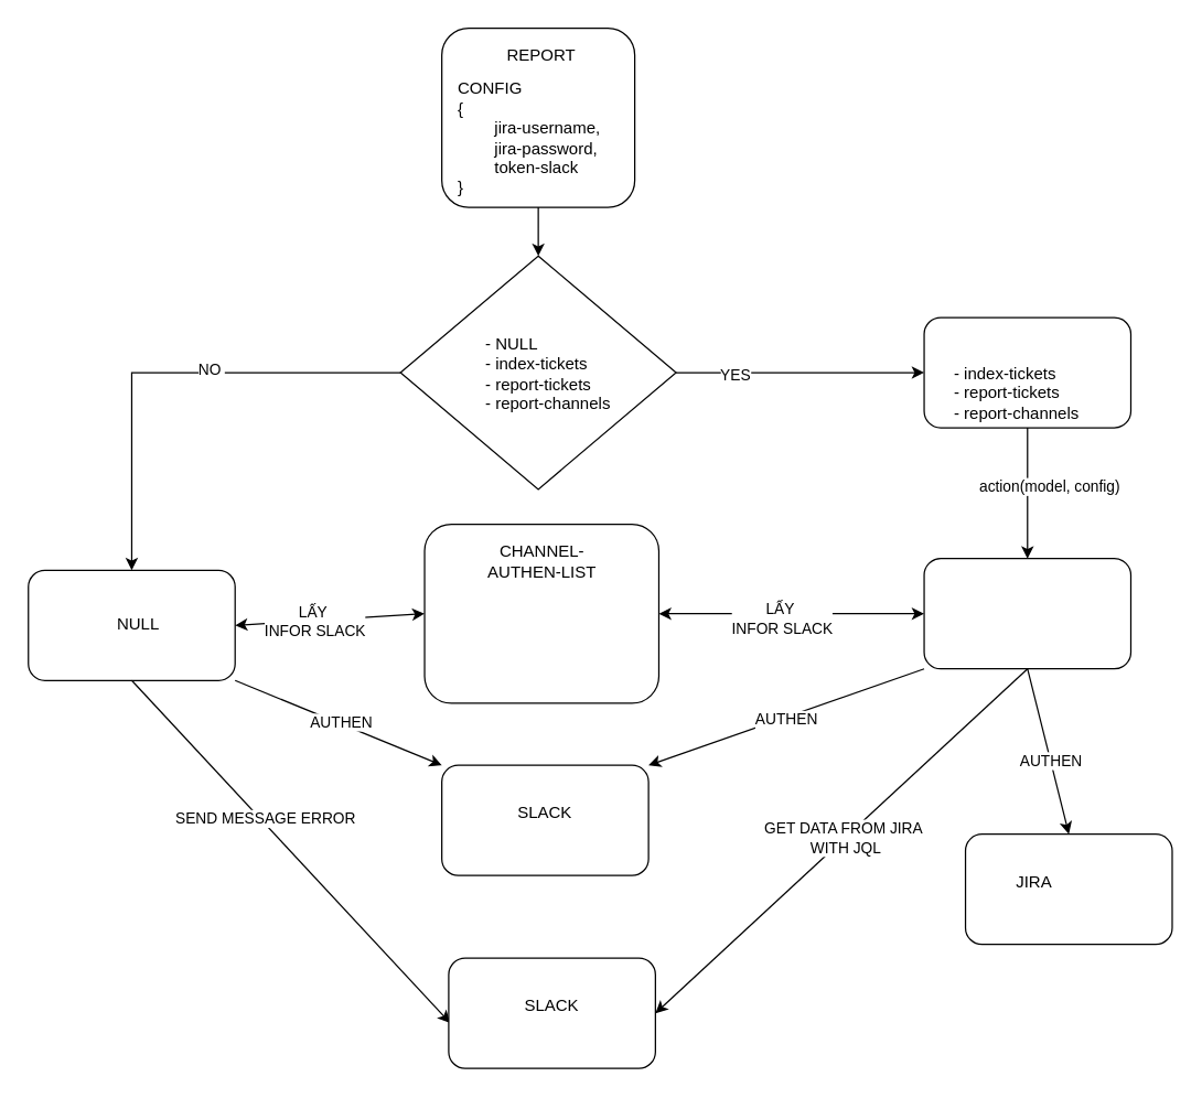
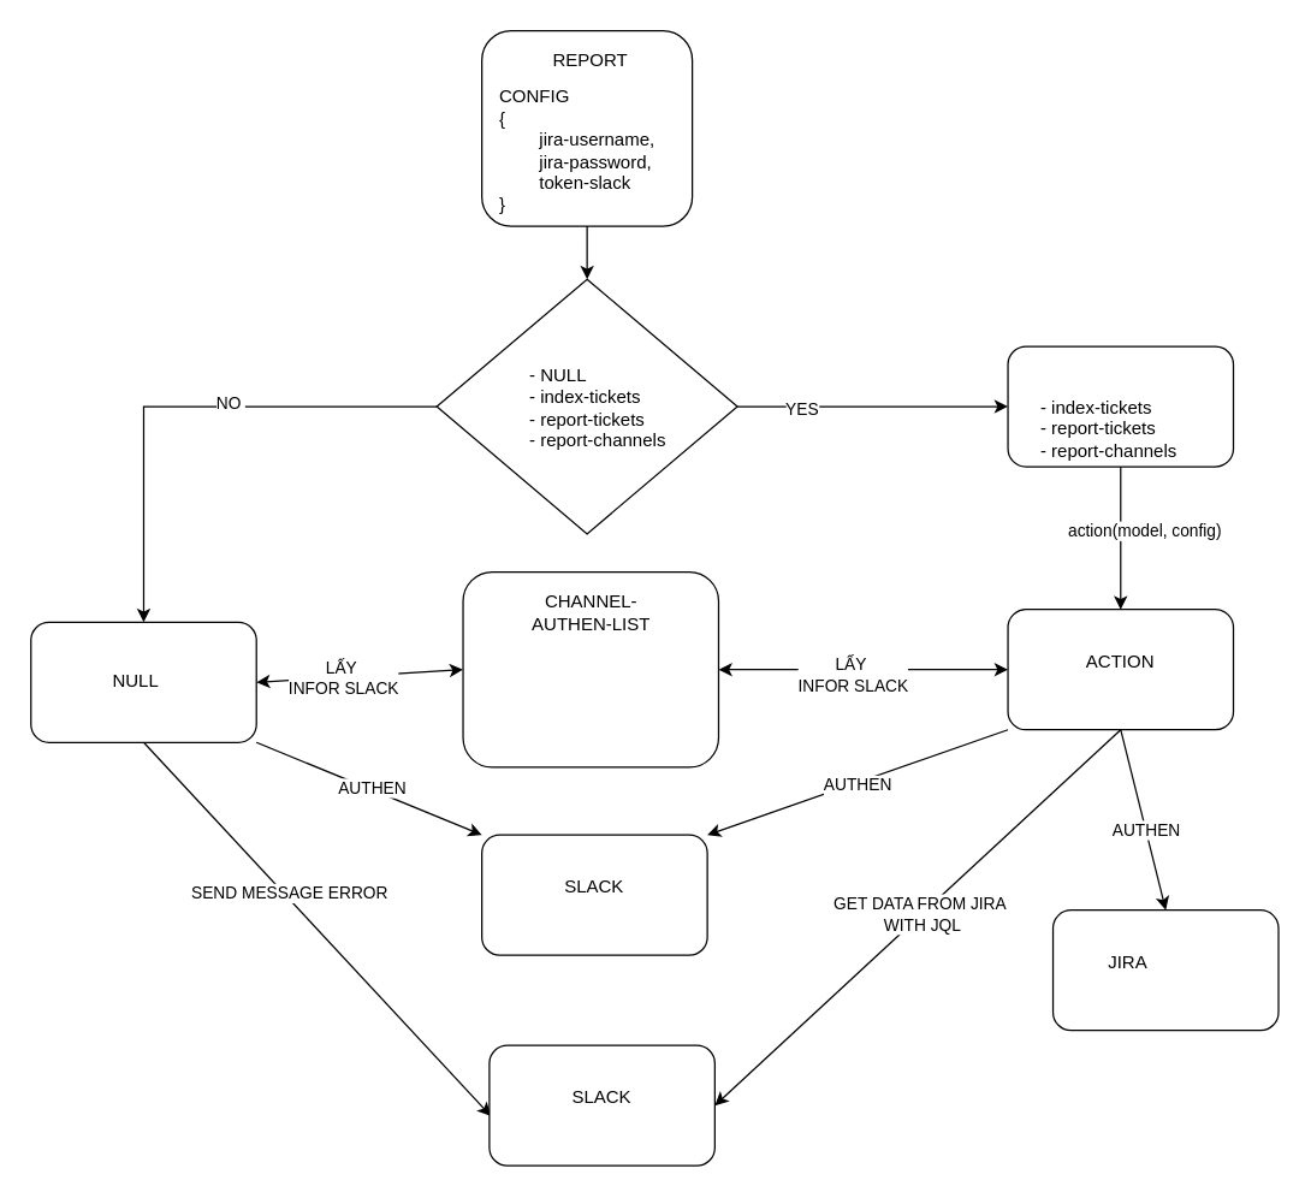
  <mxCell id="0" />
  <mxCell id="1" parent="0" />
  <mxCell id="2" style="edgeStyle=orthogonalEdgeStyle;rounded=0;orthogonalLoop=1;jettySize=auto;html=1;entryX=0.5;entryY=0;entryDx=0;entryDy=0;" edge="1" parent="1" source="3" target="14"><mxGeometry relative="1" as="geometry"><mxPoint x="390" y="161.72" as="targetPoint" /></mxGeometry></mxCell>
  <mxCell id="3" value="&lt;div style=&quot;&quot;&gt;&lt;br&gt;&lt;/div&gt;" style="rounded=1;whiteSpace=wrap;html=1;align=center;" vertex="1" parent="1"><mxGeometry x="320" y="20" width="140" height="130" as="geometry" /></mxCell>
  <mxCell id="4" value="REPORT" style="text;html=1;align=center;verticalAlign=middle;whiteSpace=wrap;rounded=0;" vertex="1" parent="1"><mxGeometry x="355" y="20" width="75" height="40" as="geometry" /></mxCell>
  <mxCell id="5" value="&lt;div style=&quot;&quot;&gt;&lt;br&gt;&lt;/div&gt;" style="rounded=1;whiteSpace=wrap;html=1;align=center;container=0;" vertex="1" parent="1"><mxGeometry x="20" y="413.45" width="150" height="80" as="geometry" /></mxCell>
- <mxCell id="6" value="NULL" style="text;html=1;align=center;verticalAlign=middle;whiteSpace=wrap;rounded=0;container=0;" vertex="1" parent="1"><mxGeometry x="70" y="438.45" width="60" height="30" as="geometry" /></mxCell>
+ <mxCell id="6" value="NULL" style="text;html=1;align=center;verticalAlign=middle;whiteSpace=wrap;rounded=0;container=0;" vertex="1" parent="1"><mxGeometry x="60" y="438.45" width="60" height="30" as="geometry" /></mxCell>
  <mxCell id="7" value="" style="rounded=1;whiteSpace=wrap;html=1;" vertex="1" parent="1"><mxGeometry x="307.5" y="380" width="170" height="130" as="geometry" /></mxCell>
  <mxCell id="8" value="CHANNEL-AUTHEN-LIST" style="text;html=1;align=center;verticalAlign=middle;whiteSpace=wrap;rounded=0;" vertex="1" parent="1"><mxGeometry x="337.5" y="400.003" width="110" height="13.448" as="geometry" /></mxCell>
  <mxCell id="9" value="CONFIG&amp;nbsp;&lt;div&gt;{&lt;/div&gt;&lt;div&gt;&lt;span style=&quot;white-space: pre;&quot;&gt;&#09;&lt;/span&gt;jira-username,&amp;nbsp;&lt;/div&gt;&lt;div&gt;&lt;span style=&quot;white-space: pre;&quot;&gt;&#09;&lt;/span&gt;jira-password,&amp;nbsp;&lt;/div&gt;&lt;div&gt;&lt;span style=&quot;white-space: pre;&quot;&gt;&#09;&lt;/span&gt;token-slack&lt;/div&gt;&lt;div&gt;}&lt;/div&gt;" style="text;html=1;align=left;verticalAlign=middle;whiteSpace=wrap;rounded=0;" vertex="1" parent="1"><mxGeometry x="330" y="80" width="120" height="40" as="geometry" /></mxCell>
  <mxCell id="10" style="edgeStyle=orthogonalEdgeStyle;rounded=0;orthogonalLoop=1;jettySize=auto;html=1;entryX=0.5;entryY=0;entryDx=0;entryDy=0;exitX=0;exitY=0.5;exitDx=0;exitDy=0;" edge="1" parent="1" source="14" target="5"><mxGeometry relative="1" as="geometry"><mxPoint x="270" y="271" as="sourcePoint" /><mxPoint x="40" y="432" as="targetPoint" /></mxGeometry></mxCell>
  <mxCell id="11" value="NO&amp;nbsp;" style="edgeLabel;html=1;align=center;verticalAlign=middle;resizable=0;points=[];" vertex="1" connectable="0" parent="10"><mxGeometry x="-0.184" y="-3" relative="1" as="geometry"><mxPoint as="offset" /></mxGeometry></mxCell>
  <mxCell id="12" style="edgeStyle=orthogonalEdgeStyle;rounded=0;orthogonalLoop=1;jettySize=auto;html=1;entryX=0;entryY=0.5;entryDx=0;entryDy=0;exitX=1;exitY=0.5;exitDx=0;exitDy=0;" edge="1" parent="1" source="14" target="20"><mxGeometry relative="1" as="geometry"><mxPoint x="520" y="270" as="sourcePoint" /></mxGeometry></mxCell>
  <mxCell id="13" value="YES" style="edgeLabel;html=1;align=center;verticalAlign=middle;resizable=0;points=[];" vertex="1" connectable="0" parent="12"><mxGeometry x="-0.535" y="-1" relative="1" as="geometry"><mxPoint as="offset" /></mxGeometry></mxCell>
  <mxCell id="14" value="" style="rhombus;whiteSpace=wrap;html=1;" vertex="1" parent="1"><mxGeometry x="290" y="185.33" width="200" height="169.35" as="geometry" /></mxCell>
  <mxCell id="15" value="- NULL&lt;div&gt;- index-tickets&lt;div&gt;- report-tickets&lt;/div&gt;&lt;div&gt;- report-channels&lt;/div&gt;&lt;/div&gt;" style="text;html=1;align=left;verticalAlign=middle;whiteSpace=wrap;rounded=0;" vertex="1" parent="1"><mxGeometry x="350" y="243.47" width="100" height="54.35" as="geometry" /></mxCell>
  <mxCell id="16" value="" style="endArrow=classic;startArrow=classic;html=1;rounded=0;entryX=0;entryY=0.5;entryDx=0;entryDy=0;exitX=1;exitY=0.5;exitDx=0;exitDy=0;" edge="1" parent="1" source="5" target="7"><mxGeometry width="50" height="50" relative="1" as="geometry"><mxPoint x="410" y="525" as="sourcePoint" /><mxPoint x="460" y="475" as="targetPoint" /></mxGeometry></mxCell>
  <mxCell id="17" value="LẤY&amp;nbsp;&lt;div&gt;INFOR SLACK&lt;/div&gt;" style="edgeLabel;html=1;align=center;verticalAlign=middle;resizable=0;points=[];" vertex="1" connectable="0" parent="16"><mxGeometry x="-0.163" y="-1" relative="1" as="geometry"><mxPoint as="offset" /></mxGeometry></mxCell>
  <mxCell id="18" style="edgeStyle=orthogonalEdgeStyle;rounded=0;orthogonalLoop=1;jettySize=auto;html=1;entryX=0.5;entryY=0;entryDx=0;entryDy=0;" edge="1" parent="1" source="20" target="22"><mxGeometry relative="1" as="geometry" /></mxCell>
  <mxCell id="19" value="action(model, config)" style="edgeLabel;html=1;align=center;verticalAlign=middle;resizable=0;points=[];" vertex="1" connectable="0" parent="18"><mxGeometry x="-0.356" y="-1" relative="1" as="geometry"><mxPoint x="16" y="11" as="offset" /></mxGeometry></mxCell>
  <mxCell id="20" value="&lt;div style=&quot;&quot;&gt;&lt;br&gt;&lt;/div&gt;" style="rounded=1;whiteSpace=wrap;html=1;align=center;container=0;" vertex="1" parent="1"><mxGeometry x="670" y="230" width="150" height="80" as="geometry" /></mxCell>
  <mxCell id="21" value="&lt;span style=&quot;&quot;&gt;- index-tickets&lt;/span&gt;&lt;div style=&quot;&quot;&gt;- report-tickets&lt;/div&gt;&lt;div style=&quot;&quot;&gt;- report-channels&lt;/div&gt;" style="text;html=1;align=left;verticalAlign=middle;whiteSpace=wrap;rounded=0;container=0;" vertex="1" parent="1"><mxGeometry x="690" y="270" width="120" height="30" as="geometry" /></mxCell>
  <mxCell id="22" value="&lt;div style=&quot;&quot;&gt;&lt;br&gt;&lt;/div&gt;" style="rounded=1;whiteSpace=wrap;html=1;align=center;" vertex="1" parent="1"><mxGeometry x="670" y="405" width="150" height="80" as="geometry" /></mxCell>
+ <mxCell id="23" value="ACTION" style="text;html=1;align=center;verticalAlign=middle;whiteSpace=wrap;rounded=0;" vertex="1" parent="1"><mxGeometry x="715" y="425" width="60" height="30" as="geometry" /></mxCell>
  <mxCell id="24" value="&lt;div style=&quot;&quot;&gt;&lt;br&gt;&lt;/div&gt;" style="rounded=1;whiteSpace=wrap;html=1;align=center;" vertex="1" parent="1"><mxGeometry x="700" y="605" width="150" height="80" as="geometry" /></mxCell>
  <mxCell id="25" value="JIRA" style="text;html=1;align=center;verticalAlign=middle;whiteSpace=wrap;rounded=0;" vertex="1" parent="1"><mxGeometry x="720" y="625" width="60" height="30" as="geometry" /></mxCell>
  <mxCell id="26" value="" style="endArrow=classic;html=1;rounded=0;entryX=0.007;entryY=0.588;entryDx=0;entryDy=0;exitX=0.5;exitY=1;exitDx=0;exitDy=0;entryPerimeter=0;" edge="1" parent="1" source="5" target="36"><mxGeometry width="50" height="50" relative="1" as="geometry"><mxPoint x="45" y="685" as="sourcePoint" /><mxPoint x="317.5" y="965" as="targetPoint" /></mxGeometry></mxCell>
  <mxCell id="27" value="SEND MESSAGE ERROR" style="edgeLabel;html=1;align=center;verticalAlign=middle;resizable=0;points=[];" vertex="1" connectable="0" parent="26"><mxGeometry x="-0.183" y="2" relative="1" as="geometry"><mxPoint as="offset" /></mxGeometry></mxCell>
  <mxCell id="28" value="" style="endArrow=classic;startArrow=classic;html=1;rounded=0;entryX=1;entryY=0.5;entryDx=0;entryDy=0;exitX=0;exitY=0.5;exitDx=0;exitDy=0;" edge="1" parent="1" source="22" target="7"><mxGeometry width="50" height="50" relative="1" as="geometry"><mxPoint x="590" y="704" as="sourcePoint" /><mxPoint x="460" y="675" as="targetPoint" /></mxGeometry></mxCell>
  <mxCell id="29" value="LẤY&amp;nbsp;&lt;div&gt;INFOR SLACK&lt;/div&gt;" style="edgeLabel;html=1;align=center;verticalAlign=middle;resizable=0;points=[];" vertex="1" connectable="0" parent="28"><mxGeometry x="0.08" y="3" relative="1" as="geometry"><mxPoint as="offset" /></mxGeometry></mxCell>
  <mxCell id="30" value="&lt;div style=&quot;&quot;&gt;&lt;br&gt;&lt;/div&gt;" style="rounded=1;whiteSpace=wrap;html=1;align=center;" vertex="1" parent="1"><mxGeometry x="320" y="555" width="150" height="80" as="geometry" /></mxCell>
  <mxCell id="31" value="SLACK" style="text;html=1;align=center;verticalAlign=middle;whiteSpace=wrap;rounded=0;" vertex="1" parent="1"><mxGeometry x="365" y="575" width="60" height="30" as="geometry" /></mxCell>
  <mxCell id="32" value="" style="endArrow=classic;html=1;rounded=0;entryX=0.5;entryY=0;entryDx=0;entryDy=0;exitX=0.5;exitY=1;exitDx=0;exitDy=0;" edge="1" parent="1" source="22" target="24"><mxGeometry width="50" height="50" relative="1" as="geometry"><mxPoint x="650" y="525" as="sourcePoint" /><mxPoint x="700" y="475" as="targetPoint" /></mxGeometry></mxCell>
  <mxCell id="33" value="AUTHEN" style="edgeLabel;html=1;align=center;verticalAlign=middle;resizable=0;points=[];" vertex="1" connectable="0" parent="32"><mxGeometry x="0.121" relative="1" as="geometry"><mxPoint as="offset" /></mxGeometry></mxCell>
  <mxCell id="34" value="" style="endArrow=classic;html=1;rounded=0;entryX=1;entryY=0;entryDx=0;entryDy=0;exitX=0;exitY=1;exitDx=0;exitDy=0;" edge="1" parent="1" source="22" target="30"><mxGeometry width="50" height="50" relative="1" as="geometry"><mxPoint x="830" y="455" as="sourcePoint" /><mxPoint x="960" y="385" as="targetPoint" /></mxGeometry></mxCell>
  <mxCell id="35" value="AUTHEN" style="edgeLabel;html=1;align=center;verticalAlign=middle;resizable=0;points=[];" vertex="1" connectable="0" parent="34"><mxGeometry x="0.008" y="1" relative="1" as="geometry"><mxPoint as="offset" /></mxGeometry></mxCell>
  <mxCell id="36" value="&lt;div style=&quot;&quot;&gt;&lt;br&gt;&lt;/div&gt;" style="rounded=1;whiteSpace=wrap;html=1;align=center;" vertex="1" parent="1"><mxGeometry x="325" y="695" width="150" height="80" as="geometry" /></mxCell>
  <mxCell id="37" value="SLACK" style="text;html=1;align=center;verticalAlign=middle;whiteSpace=wrap;rounded=0;" vertex="1" parent="1"><mxGeometry x="370" y="715" width="60" height="30" as="geometry" /></mxCell>
  <mxCell id="38" value="" style="endArrow=classic;html=1;rounded=0;entryX=1;entryY=0.5;entryDx=0;entryDy=0;exitX=0.5;exitY=1;exitDx=0;exitDy=0;" edge="1" parent="1" source="22" target="36"><mxGeometry width="50" height="50" relative="1" as="geometry"><mxPoint x="630" y="615" as="sourcePoint" /><mxPoint x="941" y="822" as="targetPoint" /></mxGeometry></mxCell>
  <mxCell id="39" value="GET DATA FROM JIRA&amp;nbsp;&lt;div&gt;WITH JQL&lt;/div&gt;" style="edgeLabel;html=1;align=center;verticalAlign=middle;resizable=0;points=[];" vertex="1" connectable="0" parent="38"><mxGeometry x="-0.015" relative="1" as="geometry"><mxPoint as="offset" /></mxGeometry></mxCell>
  <mxCell id="40" value="" style="endArrow=classic;html=1;rounded=0;entryX=0;entryY=0;entryDx=0;entryDy=0;exitX=1;exitY=1;exitDx=0;exitDy=0;" edge="1" parent="1" source="5" target="30"><mxGeometry width="50" height="50" relative="1" as="geometry"><mxPoint x="680" y="495" as="sourcePoint" /><mxPoint x="480" y="625" as="targetPoint" /></mxGeometry></mxCell>
  <mxCell id="41" value="AUTHEN" style="edgeLabel;html=1;align=center;verticalAlign=middle;resizable=0;points=[];" vertex="1" connectable="0" parent="40"><mxGeometry x="0.008" y="1" relative="1" as="geometry"><mxPoint as="offset" /></mxGeometry></mxCell>
